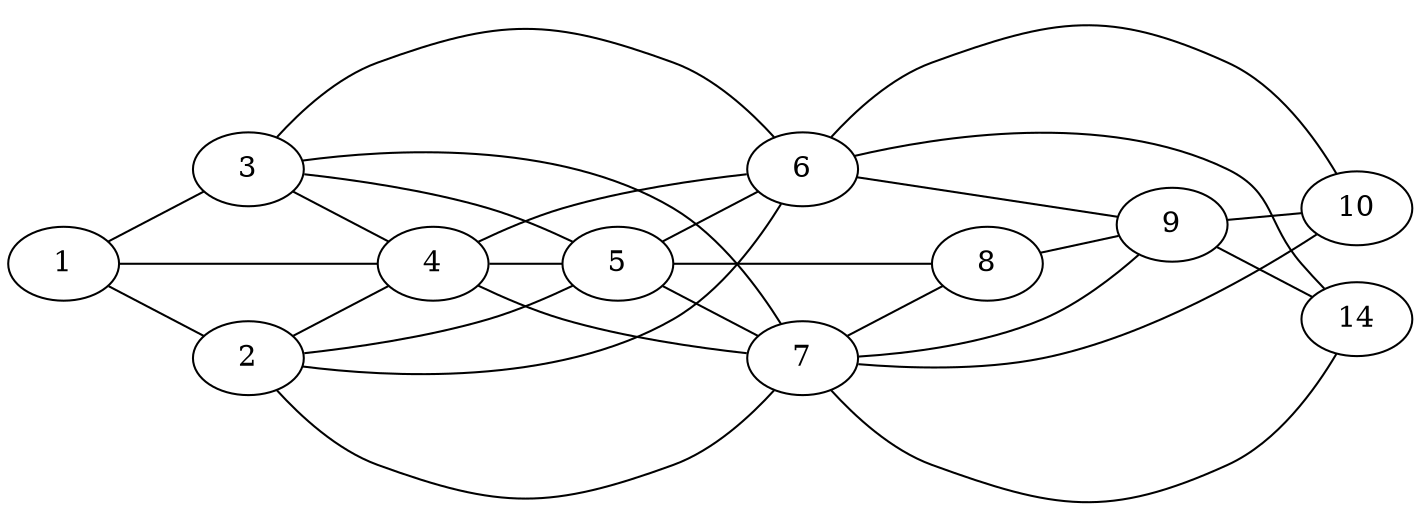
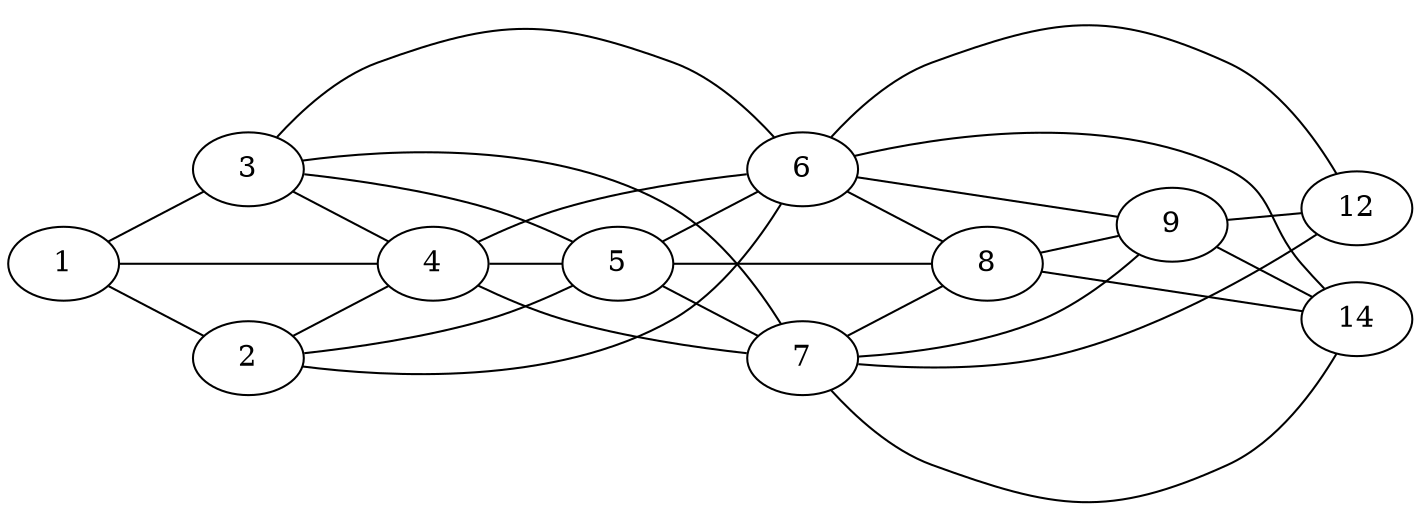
  graph {
    rankdir=LR
    1
    2
    3
    4
    5
    6
    7
    8
    9
-   10
+   10 [label=12]
    n11 [label=14]
    1 -- 2
    1 -- 3
    1 -- 4
    2 -- 4
    2 -- 5
    2 -- 6
-   2 -- 7
    3 -- 4
    3 -- 5
    3 -- 6
    3 -- 7
    4 -- 5
    4 -- 6
    4 -- 7
    5 -- 6
    5 -- 7
+   6 -- 8
    6 -- 9
    6 -- 10
    6 -- n11
    7 -- 8
    7 -- 9
    7 -- 10
    7 -- n11
    8 -- 5
    8 -- 9
+   8 -- n11
    9 -- 10
    9 -- n11
  }
